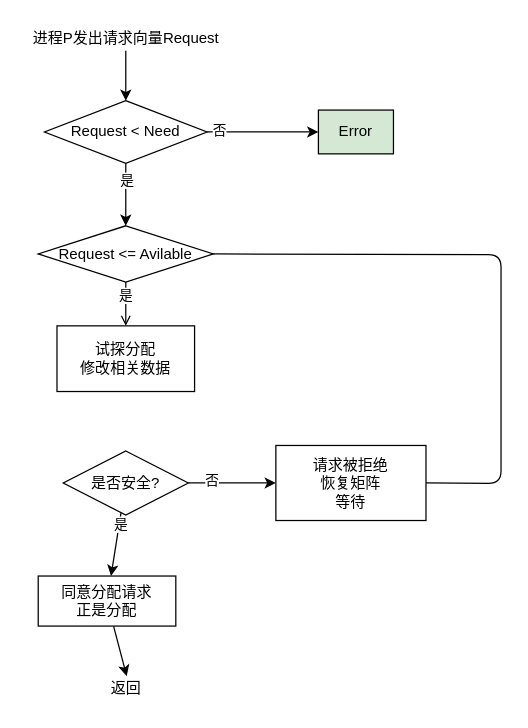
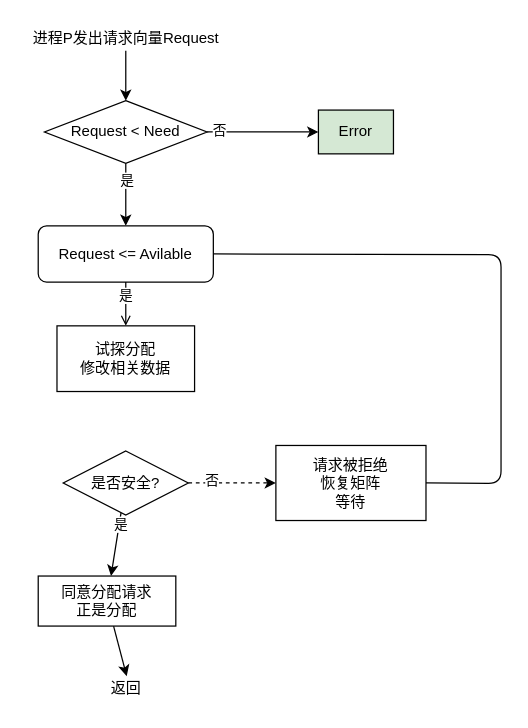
  <mxCell id="0" />
  <mxCell id="1" parent="0" />
  <mxCell id="2" value="" style="edgeStyle=none;html=1;" edge="1" parent="1" source="3" target="8"><mxGeometry relative="1" as="geometry" /></mxCell>
  <mxCell id="3" value="进程P发出请求向量Request" style="text;html=1;align=center;verticalAlign=middle;resizable=0;points=[];autosize=1;strokeColor=none;fillColor=none;" vertex="1" parent="1"><mxGeometry x="20" y="20" width="160" height="20" as="geometry" /></mxCell>
  <mxCell id="4" value="" style="edgeStyle=none;html=1;" edge="1" parent="1" source="8" target="11"><mxGeometry relative="1" as="geometry" /></mxCell>
  <mxCell id="5" value="是" style="edgeLabel;html=1;align=center;verticalAlign=middle;resizable=0;points=[];" vertex="1" connectable="0" parent="4"><mxGeometry x="-0.497" relative="1" as="geometry"><mxPoint as="offset" /></mxGeometry></mxCell>
  <mxCell id="6" value="" style="edgeStyle=none;html=1;" edge="1" parent="1" source="8" target="12"><mxGeometry relative="1" as="geometry" /></mxCell>
  <mxCell id="7" value="否" style="edgeLabel;html=1;align=center;verticalAlign=middle;resizable=0;points=[];" vertex="1" connectable="0" parent="6"><mxGeometry x="-0.792" y="2" relative="1" as="geometry"><mxPoint as="offset" /></mxGeometry></mxCell>
  <mxCell id="8" value="Request &amp;lt; Need" style="rhombus;whiteSpace=wrap;html=1;" vertex="1" parent="1"><mxGeometry x="35" y="80" width="130" height="50" as="geometry" /></mxCell>
  <mxCell id="9" value="" style="edgeStyle=none;html=1;endArrow=open;" edge="1" parent="1" source="11" target="13"><mxGeometry relative="1" as="geometry" /></mxCell>
  <mxCell id="10" value="是" style="edgeLabel;html=1;align=center;verticalAlign=middle;resizable=0;points=[];" vertex="1" connectable="0" parent="9"><mxGeometry x="-0.429" y="-1" relative="1" as="geometry"><mxPoint as="offset" /></mxGeometry></mxCell>
- <mxCell id="11" value="Request &amp;lt;= Avilable" style="rhombus;whiteSpace=wrap;html=1;" vertex="1" parent="1"><mxGeometry x="30" y="180" width="140" height="45" as="geometry" /></mxCell>
+ <mxCell id="11" value="Request &amp;lt;= Avilable" style="whiteSpace=wrap;html=1;rounded=1;" vertex="1" parent="1"><mxGeometry x="30" y="180" width="140" height="45" as="geometry" /></mxCell>
  <mxCell id="12" value="Error" style="whiteSpace=wrap;html=1;fillColor=#d5e8d4;" vertex="1" parent="1"><mxGeometry x="254" y="87.5" width="60" height="35" as="geometry" /></mxCell>
  <mxCell id="13" value="试探分配&lt;br&gt;修改相关数据" style="whiteSpace=wrap;html=1;" vertex="1" parent="1"><mxGeometry x="45" y="260" width="110" height="52.5" as="geometry" /></mxCell>
- <mxCell id="14" value="" style="edgeStyle=none;html=1;" edge="1" parent="1" source="18" target="20"><mxGeometry relative="1" as="geometry" /></mxCell>
+ <mxCell id="14" value="" style="edgeStyle=none;html=1;dashed=1;" edge="1" parent="1" source="18" target="20"><mxGeometry relative="1" as="geometry" /></mxCell>
  <mxCell id="15" value="否" style="edgeLabel;html=1;align=center;verticalAlign=middle;resizable=0;points=[];" vertex="1" connectable="0" parent="14"><mxGeometry x="-0.484" y="2" relative="1" as="geometry"><mxPoint as="offset" /></mxGeometry></mxCell>
  <mxCell id="16" value="" style="edgeStyle=none;html=1;" edge="1" parent="1" source="18" target="22"><mxGeometry relative="1" as="geometry" /></mxCell>
  <mxCell id="17" value="是" style="edgeLabel;html=1;align=center;verticalAlign=middle;resizable=0;points=[];" vertex="1" connectable="0" parent="16"><mxGeometry x="-0.63" y="1" relative="1" as="geometry"><mxPoint as="offset" /></mxGeometry></mxCell>
  <mxCell id="18" value="是否安全?" style="rhombus;whiteSpace=wrap;html=1;" vertex="1" parent="1"><mxGeometry x="50" y="360" width="100" height="51.25" as="geometry" /></mxCell>
  <mxCell id="19" style="edgeStyle=none;html=1;entryX=1;entryY=0.5;entryDx=0;entryDy=0;exitX=1;exitY=0.5;exitDx=0;exitDy=0;strokeColor=default;endArrow=none;endFill=0;" edge="1" parent="1" source="20" target="11"><mxGeometry relative="1" as="geometry"><Array as="points"><mxPoint x="400" y="386" /><mxPoint x="400" y="203" /></Array></mxGeometry></mxCell>
  <mxCell id="20" value="请求被拒绝&lt;br&gt;恢复矩阵&lt;br&gt;等待" style="whiteSpace=wrap;html=1;" vertex="1" parent="1"><mxGeometry x="220" y="355.625" width="120" height="60" as="geometry" /></mxCell>
  <mxCell id="21" style="edgeStyle=none;html=1;entryX=0.518;entryY=0.003;entryDx=0;entryDy=0;entryPerimeter=0;" edge="1" parent="1" source="22" target="23"><mxGeometry relative="1" as="geometry"><mxPoint x="100" y="530" as="targetPoint" /></mxGeometry></mxCell>
  <mxCell id="22" value="同意分配请求&lt;br&gt;正是分配" style="whiteSpace=wrap;html=1;" vertex="1" parent="1"><mxGeometry x="30" y="460.01" width="110" height="40" as="geometry" /></mxCell>
  <mxCell id="23" value="返回" style="text;html=1;align=center;verticalAlign=middle;resizable=0;points=[];autosize=1;strokeColor=none;fillColor=none;" vertex="1" parent="1"><mxGeometry x="80" y="540" width="40" height="20" as="geometry" /></mxCell>
